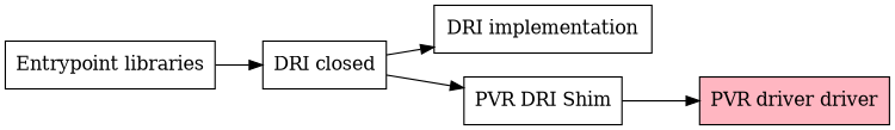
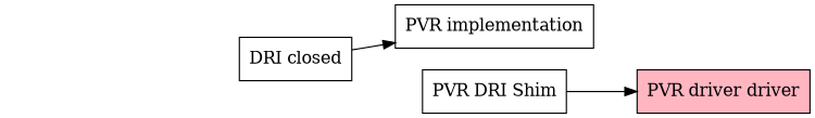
  digraph {
    rankdir=LR
    node [shape=rectangle]
-   n1 [label="Entrypoint libraries"]
    n2 [label="DRI closed"]
-   n3 [label="DRI implementation"]
+   n3 [label="PVR implementation"]
    n4 [label="PVR DRI Shim"]
    n5 [fillcolor=lightpink label="PVR driver driver" style=filled]
-   n1 -> n2
    n2 -> n3
-   n2 -> n4
    n4 -> n5
  }
